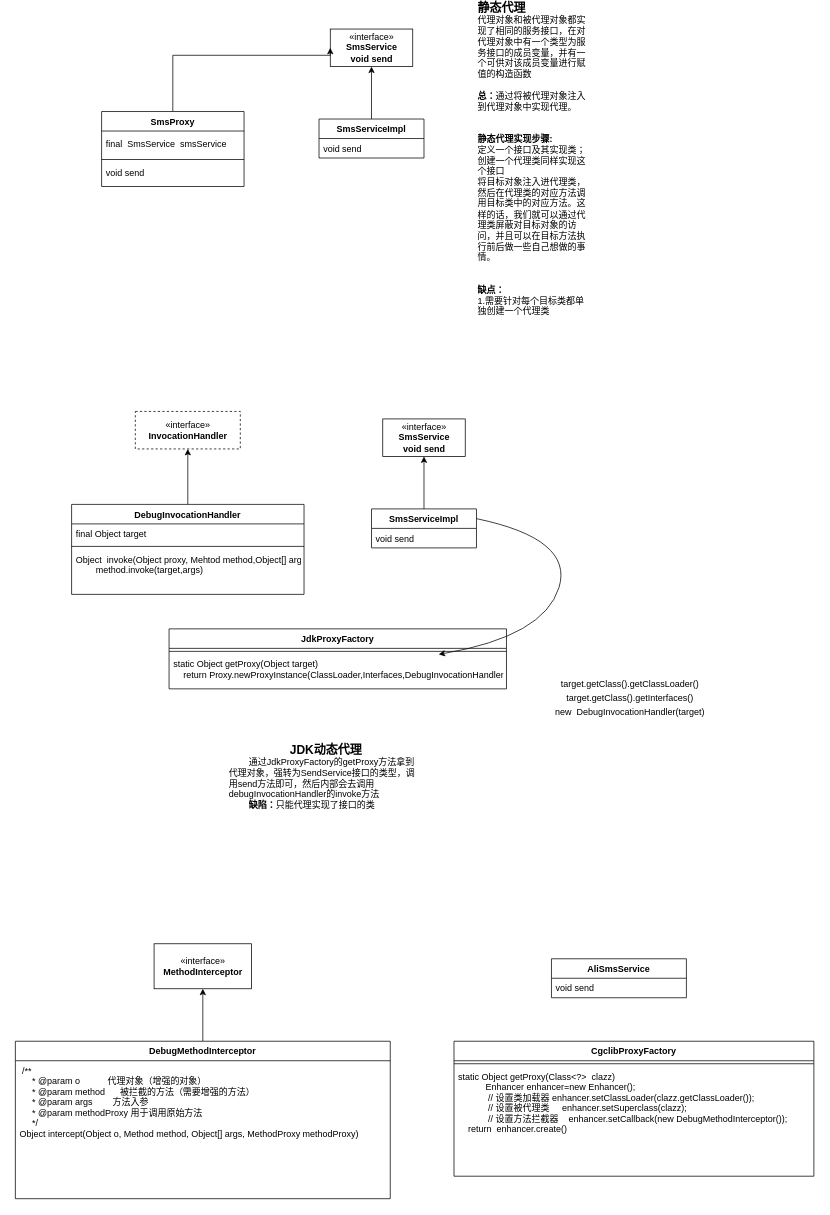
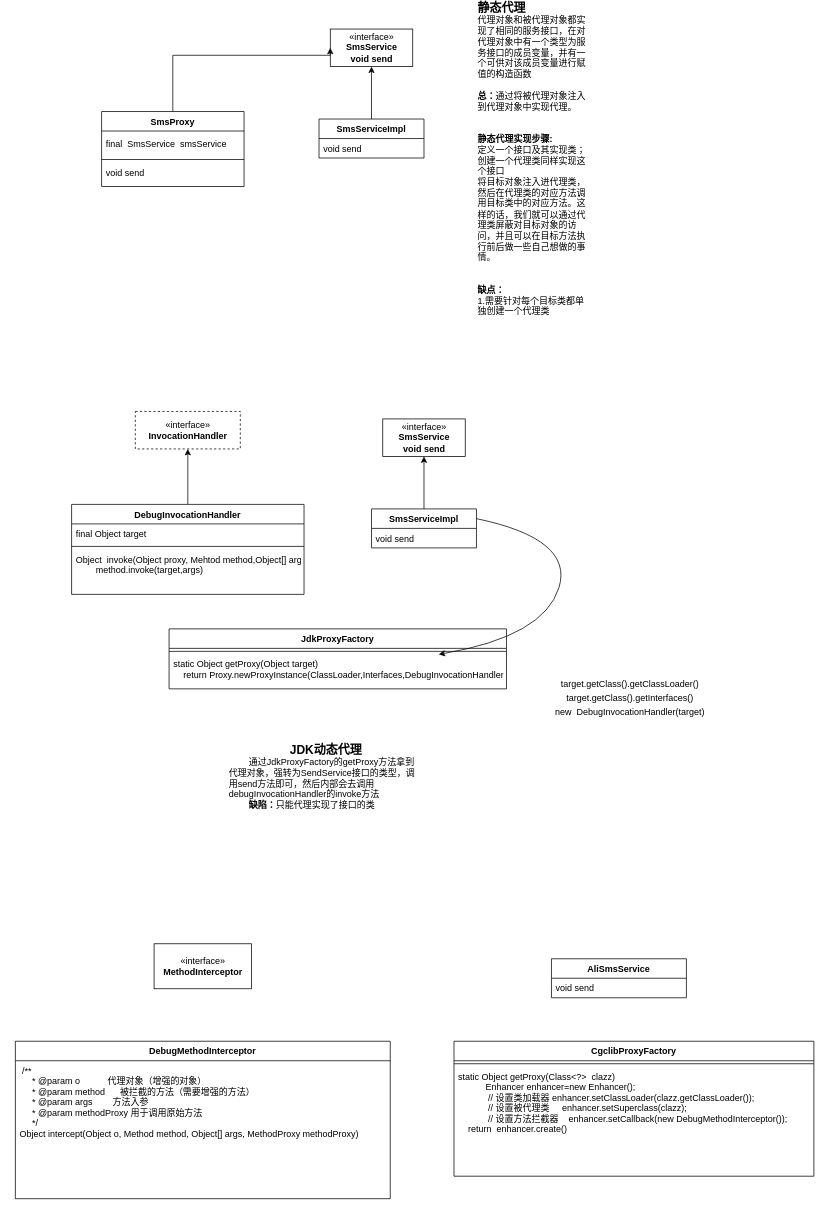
  <mxCell id="0" />
  <mxCell id="1" parent="0" />
  <mxCell id="2" value="«interface»&lt;br&gt;&lt;b&gt;SmsService&lt;br&gt;void send&lt;br&gt;&lt;/b&gt;" style="html=1;" vertex="1" parent="1"><mxGeometry x="440" y="20" width="110" height="50" as="geometry" /></mxCell>
  <mxCell id="3" style="edgeStyle=orthogonalEdgeStyle;rounded=0;orthogonalLoop=1;jettySize=auto;html=1;entryX=0.5;entryY=1;entryDx=0;entryDy=0;" edge="1" parent="1" source="4" target="2"><mxGeometry relative="1" as="geometry" /></mxCell>
  <mxCell id="4" value="SmsServiceImpl" style="swimlane;fontStyle=1;childLayout=stackLayout;horizontal=1;startSize=26;fillColor=none;horizontalStack=0;resizeParent=1;resizeParentMax=0;resizeLast=0;collapsible=1;marginBottom=0;" vertex="1" parent="1"><mxGeometry x="425" y="140" width="140" height="52" as="geometry" /></mxCell>
  <mxCell id="5" value="void send" style="text;strokeColor=none;fillColor=none;align=left;verticalAlign=top;spacingLeft=4;spacingRight=4;overflow=hidden;rotatable=0;points=[[0,0.5],[1,0.5]];portConstraint=eastwest;" vertex="1" parent="4"><mxGeometry y="26" width="140" height="26" as="geometry" /></mxCell>
  <mxCell id="6" style="edgeStyle=orthogonalEdgeStyle;rounded=0;orthogonalLoop=1;jettySize=auto;html=1;entryX=0;entryY=0.5;entryDx=0;entryDy=0;" edge="1" parent="1" source="7" target="2"><mxGeometry relative="1" as="geometry"><Array as="points"><mxPoint x="230" y="55" /></Array></mxGeometry></mxCell>
  <mxCell id="7" value="SmsProxy" style="swimlane;fontStyle=1;align=center;verticalAlign=top;childLayout=stackLayout;horizontal=1;startSize=26;horizontalStack=0;resizeParent=1;resizeParentMax=0;resizeLast=0;collapsible=1;marginBottom=0;" vertex="1" parent="1"><mxGeometry x="135" y="130" width="190" height="100" as="geometry" /></mxCell>
  <mxCell id="8" value="final  SmsService  smsService" style="text;strokeColor=none;fillColor=none;align=left;verticalAlign=middle;spacingLeft=4;spacingRight=4;overflow=hidden;rotatable=0;points=[[0,0.5],[1,0.5]];portConstraint=eastwest;" vertex="1" parent="7"><mxGeometry y="26" width="190" height="34" as="geometry" /></mxCell>
  <mxCell id="9" value="" style="line;strokeWidth=1;fillColor=none;align=left;verticalAlign=middle;spacingTop=-1;spacingLeft=3;spacingRight=3;rotatable=0;labelPosition=right;points=[];portConstraint=eastwest;strokeColor=inherit;" vertex="1" parent="7"><mxGeometry y="60" width="190" height="8" as="geometry" /></mxCell>
  <mxCell id="10" value="void send" style="text;strokeColor=none;fillColor=none;align=left;verticalAlign=top;spacingLeft=4;spacingRight=4;overflow=hidden;rotatable=0;points=[[0,0.5],[1,0.5]];portConstraint=eastwest;" vertex="1" parent="7"><mxGeometry y="68" width="190" height="32" as="geometry" /></mxCell>
  <mxCell id="11" value="&lt;b&gt;&lt;font style=&quot;font-size: 16px;&quot;&gt;静态代理&lt;/font&gt;&lt;/b&gt;&lt;br&gt;代理对象和被代理对象都实现了相同的服务接口，在对代理对象中有一个类型为服务接口的成员变量，并有一个可供对该成员变量进行赋值的构造函数&lt;br&gt;&lt;br&gt;&lt;b&gt;总：&lt;/b&gt;通过将被代理对象注入到代理对象中实现代理。&lt;br&gt;&lt;br&gt;&lt;br&gt;&lt;div&gt;&lt;b&gt;静态代理实现步骤:&lt;/b&gt;&lt;/div&gt;&lt;div&gt;定义一个接口及其实现类；&lt;/div&gt;&lt;div&gt;创建一个代理类同样实现这个接口&lt;/div&gt;&lt;div&gt;将目标对象注入进代理类，然后在代理类的对应方法调用目标类中的对应方法。这样的话，我们就可以通过代理类屏蔽对目标对象的访问，并且可以在目标方法执行前后做一些自己想做的事情。&lt;/div&gt;&lt;div&gt;&lt;br&gt;&lt;/div&gt;&lt;div&gt;&lt;br&gt;&lt;/div&gt;&lt;div&gt;&lt;b&gt;缺点：&lt;/b&gt;&lt;/div&gt;&lt;div&gt;1.需要针对每个目标类都单独创建一个代理类&lt;/div&gt;&lt;div&gt;&lt;b&gt;&lt;br&gt;&lt;/b&gt;&lt;/div&gt;&lt;div&gt;&lt;br&gt;&lt;/div&gt;&lt;div&gt;&lt;br&gt;&lt;/div&gt;&lt;div&gt;&lt;br&gt;&lt;/div&gt;" style="text;html=1;strokeColor=none;fillColor=none;align=left;verticalAlign=middle;whiteSpace=wrap;rounded=0;" vertex="1" parent="1"><mxGeometry x="635" y="130" width="150" height="184" as="geometry" /></mxCell>
  <mxCell id="12" value="«interface»&lt;br&gt;&lt;b&gt;SmsService&lt;br&gt;void send&lt;br&gt;&lt;/b&gt;" style="html=1;" vertex="1" parent="1"><mxGeometry x="510" y="540" width="110" height="50" as="geometry" /></mxCell>
  <mxCell id="13" style="edgeStyle=orthogonalEdgeStyle;rounded=0;orthogonalLoop=1;jettySize=auto;html=1;entryX=0.5;entryY=1;entryDx=0;entryDy=0;fontSize=16;" edge="1" parent="1" source="14" target="12"><mxGeometry relative="1" as="geometry" /></mxCell>
  <mxCell id="14" value="SmsServiceImpl" style="swimlane;fontStyle=1;childLayout=stackLayout;horizontal=1;startSize=26;fillColor=none;horizontalStack=0;resizeParent=1;resizeParentMax=0;resizeLast=0;collapsible=1;marginBottom=0;" vertex="1" parent="1"><mxGeometry x="495" y="660" width="140" height="52" as="geometry" /></mxCell>
  <mxCell id="15" value="void send" style="text;strokeColor=none;fillColor=none;align=left;verticalAlign=top;spacingLeft=4;spacingRight=4;overflow=hidden;rotatable=0;points=[[0,0.5],[1,0.5]];portConstraint=eastwest;" vertex="1" parent="14"><mxGeometry y="26" width="140" height="26" as="geometry" /></mxCell>
  <mxCell id="16" value="«interface»&lt;br&gt;&lt;b&gt;InvocationHandler&lt;br&gt;&lt;/b&gt;" style="html=1;dashed=1;" vertex="1" parent="1"><mxGeometry x="180" y="530" width="140" height="50" as="geometry" /></mxCell>
  <mxCell id="17" style="edgeStyle=orthogonalEdgeStyle;rounded=0;orthogonalLoop=1;jettySize=auto;html=1;entryX=0.5;entryY=1;entryDx=0;entryDy=0;fontSize=12;" edge="1" parent="1" source="18" target="16"><mxGeometry relative="1" as="geometry" /></mxCell>
  <mxCell id="18" value="DebugInvocationHandler" style="swimlane;fontStyle=1;align=center;verticalAlign=top;childLayout=stackLayout;horizontal=1;startSize=26;horizontalStack=0;resizeParent=1;resizeParentMax=0;resizeLast=0;collapsible=1;marginBottom=0;fontSize=12;" vertex="1" parent="1"><mxGeometry x="95" y="654" width="310" height="120" as="geometry" /></mxCell>
  <mxCell id="19" value="final Object target " style="text;strokeColor=none;fillColor=none;align=left;verticalAlign=top;spacingLeft=4;spacingRight=4;overflow=hidden;rotatable=0;points=[[0,0.5],[1,0.5]];portConstraint=eastwest;fontSize=12;" vertex="1" parent="18"><mxGeometry y="26" width="310" height="26" as="geometry" /></mxCell>
  <mxCell id="20" value="" style="line;strokeWidth=1;fillColor=none;align=left;verticalAlign=middle;spacingTop=-1;spacingLeft=3;spacingRight=3;rotatable=0;labelPosition=right;points=[];portConstraint=eastwest;strokeColor=inherit;fontSize=16;" vertex="1" parent="18"><mxGeometry y="52" width="310" height="8" as="geometry" /></mxCell>
  <mxCell id="21" value="Object  invoke(Object proxy, Mehtod method,Object[] args)&#10;        method.invoke(target,args)" style="text;strokeColor=none;fillColor=none;align=left;verticalAlign=top;spacingLeft=4;spacingRight=4;overflow=hidden;rotatable=0;points=[[0,0.5],[1,0.5]];portConstraint=eastwest;fontSize=12;" vertex="1" parent="18"><mxGeometry y="60" width="310" height="60" as="geometry" /></mxCell>
  <mxCell id="22" value="JdkProxyFactory" style="swimlane;fontStyle=1;align=center;verticalAlign=top;childLayout=stackLayout;horizontal=1;startSize=26;horizontalStack=0;resizeParent=1;resizeParentMax=0;resizeLast=0;collapsible=1;marginBottom=0;fontSize=12;" vertex="1" parent="1"><mxGeometry x="225" y="820" width="450" height="80" as="geometry" /></mxCell>
  <mxCell id="23" value="" style="line;strokeWidth=1;fillColor=none;align=left;verticalAlign=middle;spacingTop=-1;spacingLeft=3;spacingRight=3;rotatable=0;labelPosition=right;points=[];portConstraint=eastwest;strokeColor=inherit;fontSize=12;" vertex="1" parent="22"><mxGeometry y="26" width="450" height="8" as="geometry" /></mxCell>
  <mxCell id="24" value="static Object getProxy(Object target)&#10;    return Proxy.newProxyInstance(ClassLoader,Interfaces,DebugInvocationHandler )" style="text;strokeColor=none;fillColor=none;align=left;verticalAlign=top;spacingLeft=4;spacingRight=4;overflow=hidden;rotatable=0;points=[[0,0.5],[1,0.5]];portConstraint=eastwest;fontSize=12;" vertex="1" parent="22"><mxGeometry y="34" width="450" height="46" as="geometry" /></mxCell>
  <mxCell id="25" value="&lt;br&gt;&lt;b&gt;&lt;font style=&quot;font-size: 16px;&quot;&gt;JDK动态代理&lt;/font&gt;&lt;/b&gt;&lt;br&gt;&lt;div style=&quot;text-align: left;&quot;&gt;&lt;span style=&quot;background-color: initial;&quot;&gt;&lt;span style=&quot;white-space: pre;&quot;&gt;&#09;&lt;/span&gt;通过JdkProxyFactory的getProxy方法拿到代理对象，强转为SendService接口的类型，调用send方法即可，然后内部会去调用debugInvocationHandler的invoke方法&lt;/span&gt;&lt;/div&gt;&lt;div style=&quot;text-align: left;&quot;&gt;&lt;span style=&quot;background-color: initial;&quot;&gt;&lt;span style=&quot;white-space: pre;&quot;&gt;&#09;&lt;/span&gt;&lt;b&gt;缺陷：&lt;/b&gt;只能代理实现了接口的类&lt;/span&gt;&lt;/div&gt;" style="text;html=1;strokeColor=none;fillColor=none;align=center;verticalAlign=middle;whiteSpace=wrap;rounded=0;fontSize=12;" vertex="1" parent="1"><mxGeometry x="304" y="920" width="261" height="180" as="geometry" /></mxCell>
  <mxCell id="26" value="" style="curved=1;endArrow=classic;html=1;rounded=0;fontSize=16;exitX=1;exitY=0.25;exitDx=0;exitDy=0;" edge="1" parent="1" source="14" target="24"><mxGeometry width="50" height="50" relative="1" as="geometry"><mxPoint x="705" y="810" as="sourcePoint" /><mxPoint x="755" y="760" as="targetPoint" /><Array as="points"><mxPoint x="765" y="700" /><mxPoint x="725" y="830" /></Array></mxGeometry></mxCell>
  <mxCell id="27" value="&lt;font style=&quot;font-size: 12px;&quot;&gt;target.getClass().getClassLoader()&lt;br&gt;target.getClass().getInterfaces()&lt;br&gt;new&amp;nbsp; DebugInvocationHandler(target)&lt;br&gt;&lt;/font&gt;" style="text;html=1;strokeColor=none;fillColor=none;align=center;verticalAlign=middle;whiteSpace=wrap;rounded=0;fontSize=16;" vertex="1" parent="1"><mxGeometry x="725" y="862" width="230" height="98" as="geometry" /></mxCell>
  <mxCell id="28" value="«interface»&lt;br&gt;&lt;b&gt;MethodInterceptor&lt;/b&gt;" style="html=1;fontSize=12;" vertex="1" parent="1"><mxGeometry x="205" y="1240" width="130" height="60" as="geometry" /></mxCell>
- <mxCell id="29" style="edgeStyle=orthogonalEdgeStyle;rounded=0;orthogonalLoop=1;jettySize=auto;html=1;entryX=0.5;entryY=1;entryDx=0;entryDy=0;fontSize=12;" edge="1" parent="1" source="30" target="28"><mxGeometry relative="1" as="geometry" /></mxCell>
  <mxCell id="30" value="DebugMethodInterceptor" style="swimlane;fontStyle=1;childLayout=stackLayout;horizontal=1;startSize=26;fillColor=none;horizontalStack=0;resizeParent=1;resizeParentMax=0;resizeLast=0;collapsible=1;marginBottom=0;" vertex="1" parent="1"><mxGeometry x="20" y="1370" width="500" height="210" as="geometry" /></mxCell>
  <mxCell id="31" value=" /**&#10;     * @param o           代理对象（增强的对象）&#10;     * @param method      被拦截的方法（需要增强的方法）&#10;     * @param args        方法入参&#10;     * @param methodProxy 用于调用原始方法&#10;     */&#10;Object intercept(Object o, Method method, Object[] args, MethodProxy methodProxy)" style="text;strokeColor=none;fillColor=none;align=left;verticalAlign=top;spacingLeft=4;spacingRight=4;overflow=hidden;rotatable=0;points=[[0,0.5],[1,0.5]];portConstraint=eastwest;" vertex="1" parent="30"><mxGeometry y="26" width="500" height="184" as="geometry" /></mxCell>
  <mxCell id="32" value="CgclibProxyFactory" style="swimlane;fontStyle=1;align=center;verticalAlign=top;childLayout=stackLayout;horizontal=1;startSize=26;horizontalStack=0;resizeParent=1;resizeParentMax=0;resizeLast=0;collapsible=1;marginBottom=0;fontSize=12;" vertex="1" parent="1"><mxGeometry x="605" y="1370" width="480" height="180" as="geometry" /></mxCell>
  <mxCell id="33" value="" style="line;strokeWidth=1;fillColor=none;align=left;verticalAlign=middle;spacingTop=-1;spacingLeft=3;spacingRight=3;rotatable=0;labelPosition=right;points=[];portConstraint=eastwest;strokeColor=inherit;fontSize=12;" vertex="1" parent="32"><mxGeometry y="26" width="480" height="8" as="geometry" /></mxCell>
  <mxCell id="34" value="static Object getProxy(Class&lt;?&gt;  clazz)&#10;           Enhancer enhancer=new Enhancer();&#10;            // 设置类加载器         enhancer.setClassLoader(clazz.getClassLoader());&#10;            //  设置被代理类     enhancer.setSuperclass(clazz);&#10;            //   设置方法拦截器    enhancer.setCallback(new DebugMethodInterceptor());&#10;    return  enhancer.create()" style="text;strokeColor=none;fillColor=none;align=left;verticalAlign=top;spacingLeft=4;spacingRight=4;overflow=hidden;rotatable=0;points=[[0,0.5],[1,0.5]];portConstraint=eastwest;fontSize=12;" vertex="1" parent="32"><mxGeometry y="34" width="480" height="146" as="geometry" /></mxCell>
  <mxCell id="35" value="AliSmsService" style="swimlane;fontStyle=1;childLayout=stackLayout;horizontal=1;startSize=26;fillColor=none;horizontalStack=0;resizeParent=1;resizeParentMax=0;resizeLast=0;collapsible=1;marginBottom=0;" vertex="1" parent="1"><mxGeometry x="735" y="1260" width="180" height="52" as="geometry" /></mxCell>
  <mxCell id="36" value="void send" style="text;strokeColor=none;fillColor=none;align=left;verticalAlign=top;spacingLeft=4;spacingRight=4;overflow=hidden;rotatable=0;points=[[0,0.5],[1,0.5]];portConstraint=eastwest;" vertex="1" parent="35"><mxGeometry y="26" width="180" height="26" as="geometry" /></mxCell>
